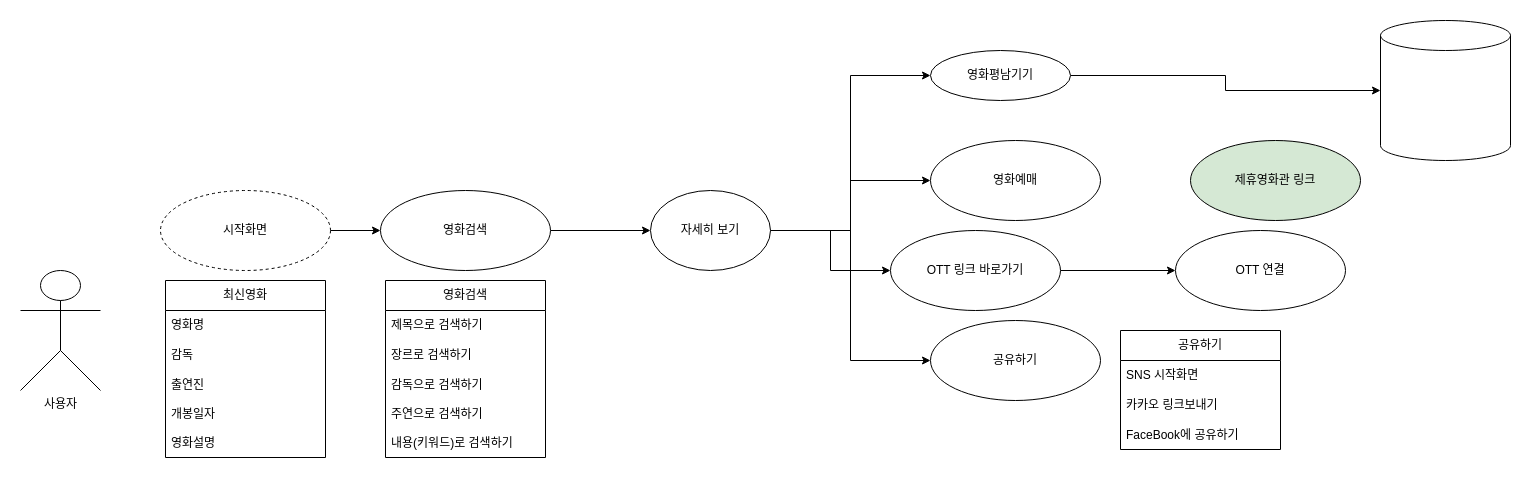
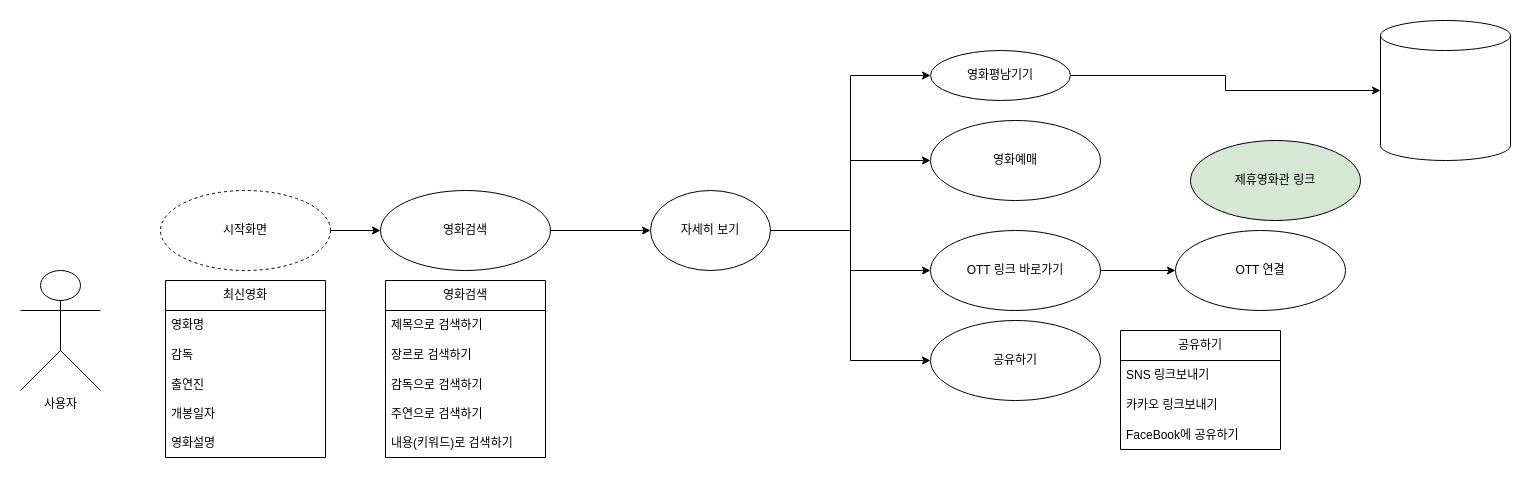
  <mxCell id="0" />
  <mxCell id="1" parent="0" />
  <mxCell id="2" value="사용자" style="shape=umlActor;verticalLabelPosition=bottom;verticalAlign=top;html=1;outlineConnect=0;" vertex="1" parent="1"><mxGeometry x="20" y="270" width="80" height="120" as="geometry" /></mxCell>
  <mxCell id="3" style="edgeStyle=orthogonalEdgeStyle;rounded=0;orthogonalLoop=1;jettySize=auto;html=1;entryX=0;entryY=0.5;entryDx=0;entryDy=0;" edge="1" parent="1" source="4" target="12"><mxGeometry relative="1" as="geometry" /></mxCell>
  <mxCell id="4" value="시작화면" style="ellipse;whiteSpace=wrap;html=1;dashed=1;" vertex="1" parent="1"><mxGeometry x="160" y="190" width="170" height="80" as="geometry" /></mxCell>
  <mxCell id="5" value="최신영화" style="swimlane;fontStyle=0;childLayout=stackLayout;horizontal=1;startSize=30;horizontalStack=0;resizeParent=1;resizeParentMax=0;resizeLast=0;collapsible=1;marginBottom=0;whiteSpace=wrap;html=1;" vertex="1" parent="1"><mxGeometry x="165" y="280" width="160" height="177" as="geometry" /></mxCell>
  <mxCell id="6" value="영화명" style="text;strokeColor=none;fillColor=none;align=left;verticalAlign=middle;spacingLeft=4;spacingRight=4;overflow=hidden;points=[[0,0.5],[1,0.5]];portConstraint=eastwest;rotatable=0;whiteSpace=wrap;html=1;" vertex="1" parent="5"><mxGeometry y="30" width="160" height="30" as="geometry" /></mxCell>
  <mxCell id="7" value="감독" style="text;strokeColor=none;fillColor=none;align=left;verticalAlign=middle;spacingLeft=4;spacingRight=4;overflow=hidden;points=[[0,0.5],[1,0.5]];portConstraint=eastwest;rotatable=0;whiteSpace=wrap;html=1;" vertex="1" parent="5"><mxGeometry y="60" width="160" height="30" as="geometry" /></mxCell>
  <mxCell id="8" value="출연진" style="text;strokeColor=none;fillColor=none;align=left;verticalAlign=middle;spacingLeft=4;spacingRight=4;overflow=hidden;points=[[0,0.5],[1,0.5]];portConstraint=eastwest;rotatable=0;whiteSpace=wrap;html=1;" vertex="1" parent="5"><mxGeometry y="90" width="160" height="29" as="geometry" /></mxCell>
  <mxCell id="9" value="개봉일자" style="text;strokeColor=none;fillColor=none;align=left;verticalAlign=middle;spacingLeft=4;spacingRight=4;overflow=hidden;points=[[0,0.5],[1,0.5]];portConstraint=eastwest;rotatable=0;whiteSpace=wrap;html=1;" vertex="1" parent="5"><mxGeometry y="119" width="160" height="29" as="geometry" /></mxCell>
  <mxCell id="10" value="영화설명" style="text;strokeColor=none;fillColor=none;align=left;verticalAlign=middle;spacingLeft=4;spacingRight=4;overflow=hidden;points=[[0,0.5],[1,0.5]];portConstraint=eastwest;rotatable=0;whiteSpace=wrap;html=1;" vertex="1" parent="5"><mxGeometry y="148" width="160" height="29" as="geometry" /></mxCell>
  <mxCell id="11" style="edgeStyle=orthogonalEdgeStyle;rounded=0;orthogonalLoop=1;jettySize=auto;html=1;entryX=0;entryY=0.5;entryDx=0;entryDy=0;" edge="1" parent="1" source="12" target="23"><mxGeometry relative="1" as="geometry" /></mxCell>
  <mxCell id="12" value="영화검색" style="ellipse;whiteSpace=wrap;html=1;" vertex="1" parent="1"><mxGeometry x="380" y="190" width="170" height="80" as="geometry" /></mxCell>
  <mxCell id="13" value="영화검색" style="swimlane;fontStyle=0;childLayout=stackLayout;horizontal=1;startSize=30;horizontalStack=0;resizeParent=1;resizeParentMax=0;resizeLast=0;collapsible=1;marginBottom=0;whiteSpace=wrap;html=1;" vertex="1" parent="1"><mxGeometry x="385" y="280" width="160" height="177" as="geometry" /></mxCell>
  <mxCell id="14" value="제목으로 검색하기" style="text;strokeColor=none;fillColor=none;align=left;verticalAlign=middle;spacingLeft=4;spacingRight=4;overflow=hidden;points=[[0,0.5],[1,0.5]];portConstraint=eastwest;rotatable=0;whiteSpace=wrap;html=1;" vertex="1" parent="13"><mxGeometry y="30" width="160" height="30" as="geometry" /></mxCell>
  <mxCell id="15" value="장르로 검색하기" style="text;strokeColor=none;fillColor=none;align=left;verticalAlign=middle;spacingLeft=4;spacingRight=4;overflow=hidden;points=[[0,0.5],[1,0.5]];portConstraint=eastwest;rotatable=0;whiteSpace=wrap;html=1;" vertex="1" parent="13"><mxGeometry y="60" width="160" height="30" as="geometry" /></mxCell>
  <mxCell id="16" value="감독으로 검색하기" style="text;strokeColor=none;fillColor=none;align=left;verticalAlign=middle;spacingLeft=4;spacingRight=4;overflow=hidden;points=[[0,0.5],[1,0.5]];portConstraint=eastwest;rotatable=0;whiteSpace=wrap;html=1;" vertex="1" parent="13"><mxGeometry y="90" width="160" height="29" as="geometry" /></mxCell>
  <mxCell id="17" value="주연으로 검색하기" style="text;strokeColor=none;fillColor=none;align=left;verticalAlign=middle;spacingLeft=4;spacingRight=4;overflow=hidden;points=[[0,0.5],[1,0.5]];portConstraint=eastwest;rotatable=0;whiteSpace=wrap;html=1;" vertex="1" parent="13"><mxGeometry y="119" width="160" height="29" as="geometry" /></mxCell>
  <mxCell id="18" value="내용(키워드)로 검색하기" style="text;strokeColor=none;fillColor=none;align=left;verticalAlign=middle;spacingLeft=4;spacingRight=4;overflow=hidden;points=[[0,0.5],[1,0.5]];portConstraint=eastwest;rotatable=0;whiteSpace=wrap;html=1;" vertex="1" parent="13"><mxGeometry y="148" width="160" height="29" as="geometry" /></mxCell>
  <mxCell id="19" style="edgeStyle=orthogonalEdgeStyle;rounded=0;orthogonalLoop=1;jettySize=auto;html=1;entryX=0;entryY=0.5;entryDx=0;entryDy=0;" edge="1" parent="1" source="23" target="25"><mxGeometry relative="1" as="geometry" /></mxCell>
  <mxCell id="20" style="edgeStyle=orthogonalEdgeStyle;rounded=0;orthogonalLoop=1;jettySize=auto;html=1;entryX=0;entryY=0.5;entryDx=0;entryDy=0;" edge="1" parent="1" source="23" target="26"><mxGeometry relative="1" as="geometry" /></mxCell>
  <mxCell id="21" style="edgeStyle=orthogonalEdgeStyle;rounded=0;orthogonalLoop=1;jettySize=auto;html=1;entryX=0;entryY=0.5;entryDx=0;entryDy=0;" edge="1" parent="1" source="23" target="28"><mxGeometry relative="1" as="geometry" /></mxCell>
  <mxCell id="22" style="edgeStyle=orthogonalEdgeStyle;rounded=0;orthogonalLoop=1;jettySize=auto;html=1;entryX=0;entryY=0.5;entryDx=0;entryDy=0;" edge="1" parent="1" source="23" target="29"><mxGeometry relative="1" as="geometry" /></mxCell>
  <mxCell id="23" value="자세히 보기" style="ellipse;whiteSpace=wrap;html=1;" vertex="1" parent="1"><mxGeometry x="650" y="190" width="120" height="80" as="geometry" /></mxCell>
  <mxCell id="24" style="edgeStyle=orthogonalEdgeStyle;rounded=0;orthogonalLoop=1;jettySize=auto;html=1;entryX=0;entryY=0.5;entryDx=0;entryDy=0;entryPerimeter=0;" edge="1" parent="1" source="25" target="36"><mxGeometry relative="1" as="geometry" /></mxCell>
  <mxCell id="25" value="영화평남기기" style="ellipse;whiteSpace=wrap;html=1;" vertex="1" parent="1"><mxGeometry x="930" y="50" width="140" height="50" as="geometry" /></mxCell>
- <mxCell id="26" value="영화예매" style="ellipse;whiteSpace=wrap;html=1;" vertex="1" parent="1"><mxGeometry x="930" y="140" width="170" height="80" as="geometry" /></mxCell>
+ <mxCell id="26" value="영화예매" style="ellipse;whiteSpace=wrap;html=1;" vertex="1" parent="1"><mxGeometry x="930" y="120" width="170" height="80" as="geometry" /></mxCell>
  <mxCell id="27" style="edgeStyle=orthogonalEdgeStyle;rounded=0;orthogonalLoop=1;jettySize=auto;html=1;entryX=0;entryY=0.5;entryDx=0;entryDy=0;" edge="1" parent="1" source="28" target="31"><mxGeometry relative="1" as="geometry" /></mxCell>
- <mxCell id="28" value="OTT 링크 바로가기" style="ellipse;whiteSpace=wrap;html=1;" vertex="1" parent="1"><mxGeometry x="890" y="230" width="170" height="80" as="geometry" /></mxCell>
+ <mxCell id="28" value="OTT 링크 바로가기" style="ellipse;whiteSpace=wrap;html=1;" vertex="1" parent="1"><mxGeometry x="930" y="230" width="170" height="80" as="geometry" /></mxCell>
  <mxCell id="29" value="공유하기" style="ellipse;whiteSpace=wrap;html=1;" vertex="1" parent="1"><mxGeometry x="930" y="320" width="170" height="80" as="geometry" /></mxCell>
  <mxCell id="30" value="제휴영화관 링크" style="ellipse;whiteSpace=wrap;html=1;fillColor=#d5e8d4;" vertex="1" parent="1"><mxGeometry x="1190" y="140" width="170" height="80" as="geometry" /></mxCell>
  <mxCell id="31" value="OTT 연결" style="ellipse;whiteSpace=wrap;html=1;" vertex="1" parent="1"><mxGeometry x="1175" y="230" width="170" height="80" as="geometry" /></mxCell>
  <mxCell id="32" value="공유하기" style="swimlane;fontStyle=0;childLayout=stackLayout;horizontal=1;startSize=30;horizontalStack=0;resizeParent=1;resizeParentMax=0;resizeLast=0;collapsible=1;marginBottom=0;whiteSpace=wrap;html=1;" vertex="1" parent="1"><mxGeometry x="1120" y="330" width="160" height="119" as="geometry" /></mxCell>
- <mxCell id="33" value="SNS 시작화면" style="text;strokeColor=none;fillColor=none;align=left;verticalAlign=middle;spacingLeft=4;spacingRight=4;overflow=hidden;points=[[0,0.5],[1,0.5]];portConstraint=eastwest;rotatable=0;whiteSpace=wrap;html=1;" vertex="1" parent="32"><mxGeometry y="30" width="160" height="30" as="geometry" /></mxCell>
+ <mxCell id="33" value="SNS 링크보내기" style="text;strokeColor=none;fillColor=none;align=left;verticalAlign=middle;spacingLeft=4;spacingRight=4;overflow=hidden;points=[[0,0.5],[1,0.5]];portConstraint=eastwest;rotatable=0;whiteSpace=wrap;html=1;" vertex="1" parent="32"><mxGeometry y="30" width="160" height="30" as="geometry" /></mxCell>
  <mxCell id="34" value="카카오 링크보내기" style="text;strokeColor=none;fillColor=none;align=left;verticalAlign=middle;spacingLeft=4;spacingRight=4;overflow=hidden;points=[[0,0.5],[1,0.5]];portConstraint=eastwest;rotatable=0;whiteSpace=wrap;html=1;" vertex="1" parent="32"><mxGeometry y="60" width="160" height="30" as="geometry" /></mxCell>
  <mxCell id="35" value="FaceBook에 공유하기" style="text;strokeColor=none;fillColor=none;align=left;verticalAlign=middle;spacingLeft=4;spacingRight=4;overflow=hidden;points=[[0,0.5],[1,0.5]];portConstraint=eastwest;rotatable=0;whiteSpace=wrap;html=1;" vertex="1" parent="32"><mxGeometry y="90" width="160" height="29" as="geometry" /></mxCell>
  <mxCell id="36" value="" style="shape=cylinder3;whiteSpace=wrap;html=1;boundedLbl=1;backgroundOutline=1;size=15;" vertex="1" parent="1"><mxGeometry x="1380" y="20" width="130" height="140" as="geometry" /></mxCell>
